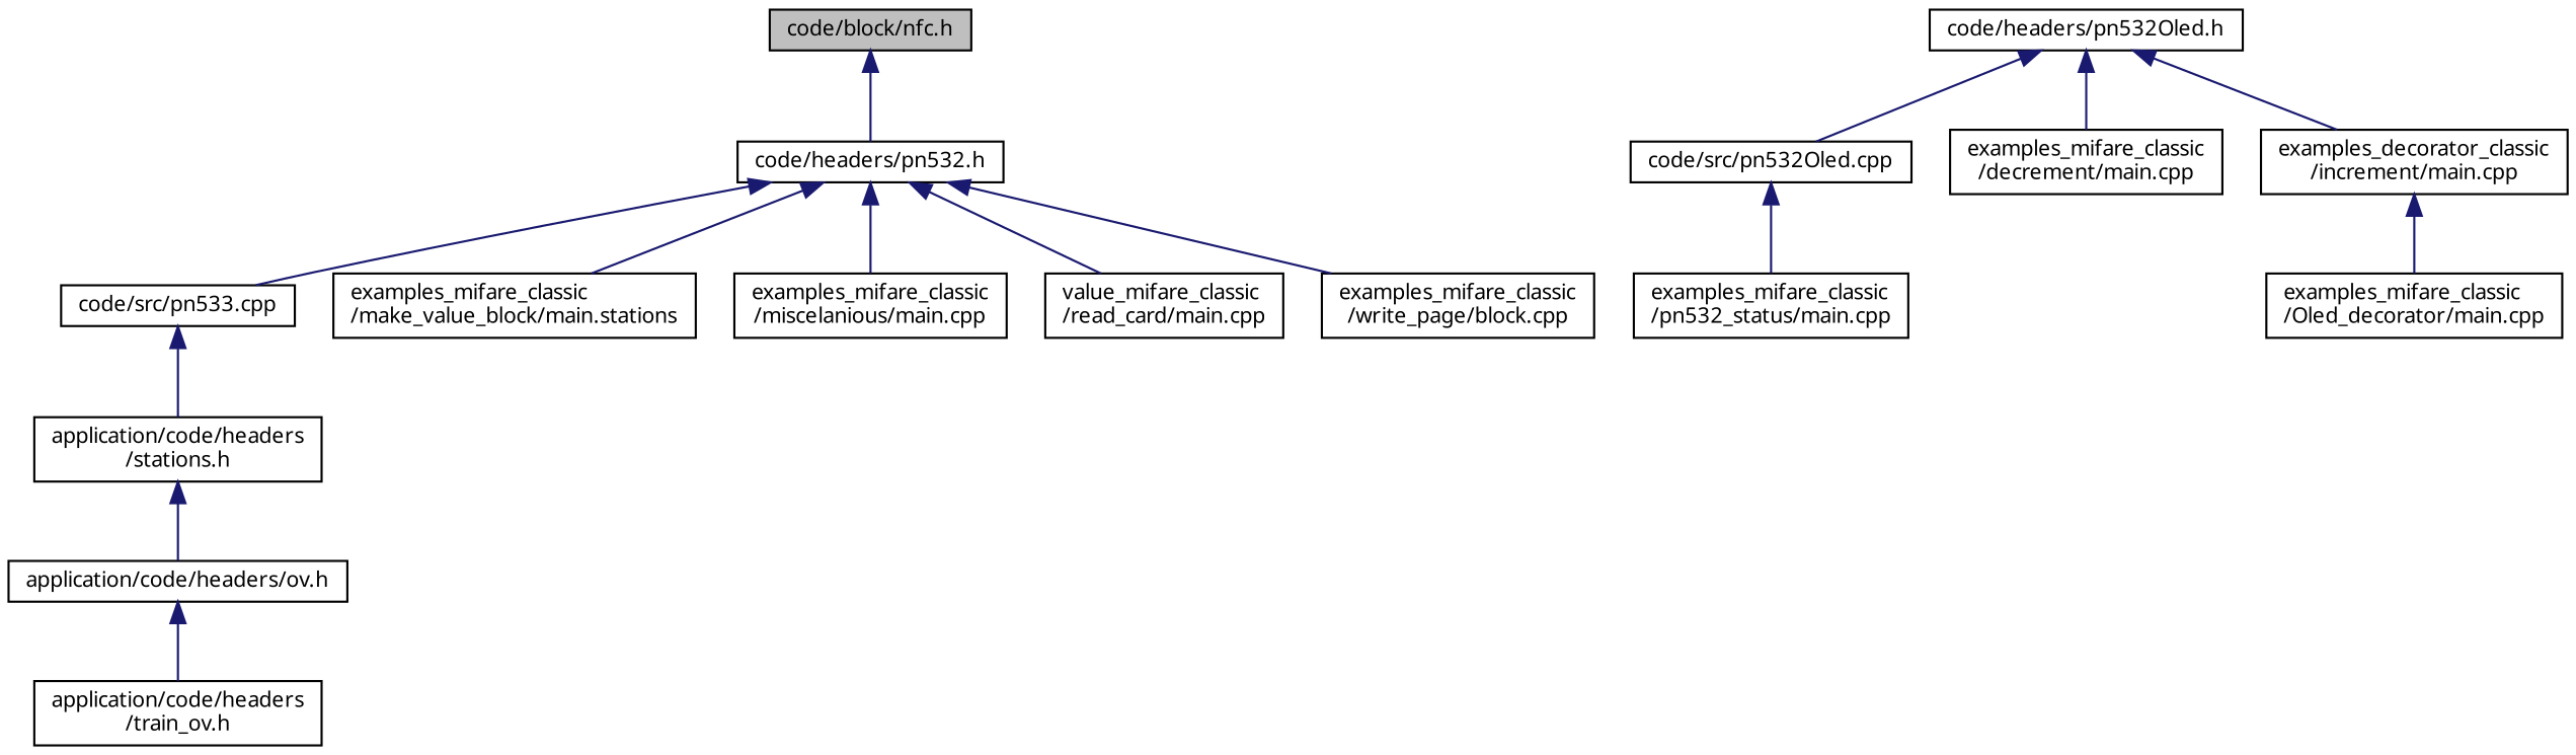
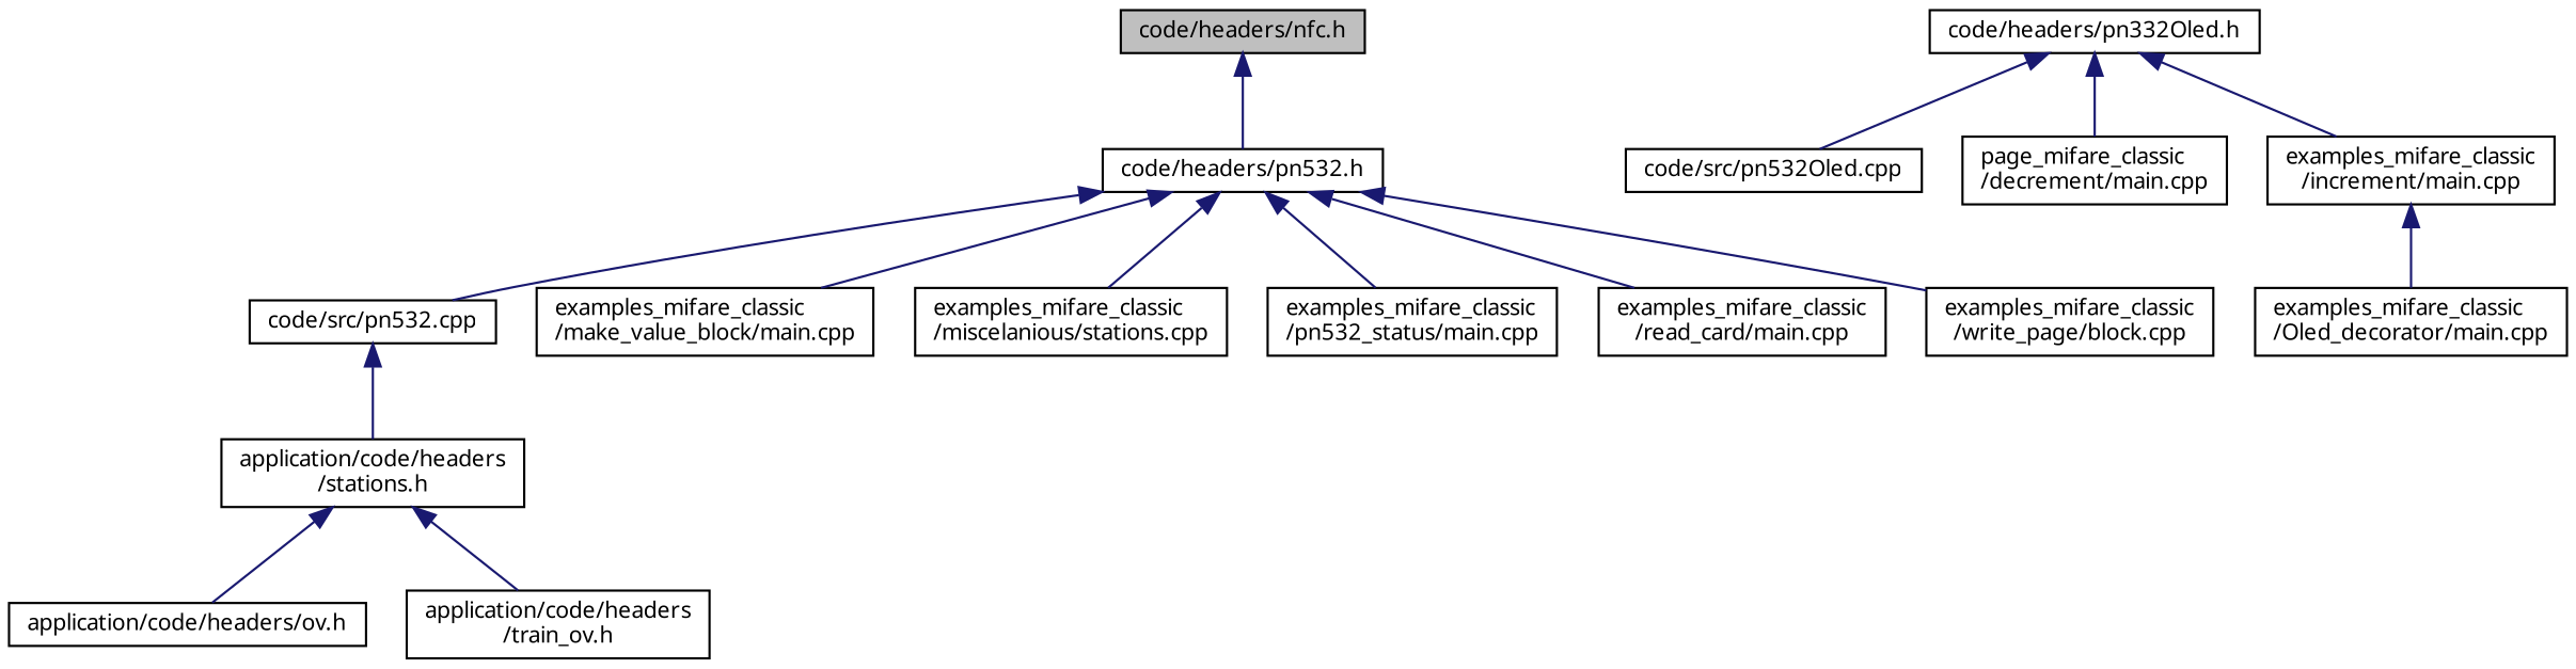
  digraph {
    fontname="Noto Sans"
    node [color=black fillcolor=white fontname="Noto Sans" fontsize=10 shape=record style=filled]
    edge [color=midnightblue dir=back fontname="Noto Sans" fontsize=10 labelfontname=Helvetica labelfontsize=10 style=solid]
-   n1 [fillcolor=grey75 fontcolor=black height=0.2 label="code/block/nfc.h" width=0.4]
+   n1 [fillcolor=grey75 fontcolor=black height=0.2 label="code/headers/nfc.h" width=0.4]
    n2 [height=0.2 label="code/headers/pn532.h" width=0.4]
-   n3 [height=0.2 label="code/src/pn533.cpp" width=0.4]
-   n4 [height=0.2 label="examples_mifare_classic\l/make_value_block/main.stations" width=0.4]
-   n5 [height=0.2 label="examples_mifare_classic\l/miscelanious/main.cpp" width=0.4]
+   n3 [height=0.2 label="code/src/pn532.cpp" width=0.4]
+   n4 [height=0.2 label="examples_mifare_classic\l/make_value_block/main.cpp" width=0.4]
+   n5 [height=0.2 label="examples_mifare_classic\l/miscelanious/stations.cpp" width=0.4]
    n6 [height=0.2 label="examples_mifare_classic\l/pn532_status/main.cpp" width=0.4]
-   n7 [height=0.2 label="value_mifare_classic\l/read_card/main.cpp" width=0.4]
+   n7 [height=0.2 label="examples_mifare_classic\l/read_card/main.cpp" width=0.4]
    n8 [height=0.2 label="examples_mifare_classic\l/write_page/block.cpp" width=0.4]
-   n9 [height=0.2 label="code/headers/pn532Oled.h" width=0.4]
+   n9 [height=0.2 label="code/headers/pn332Oled.h" width=0.4]
    n10 [height=0.2 label="code/src/pn532Oled.cpp" width=0.4]
-   n11 [height=0.2 label="examples_mifare_classic\l/decrement/main.cpp" width=0.4]
-   n12 [height=0.2 label="examples_decorator_classic\l/increment/main.cpp" width=0.4]
+   n11 [height=0.2 label="page_mifare_classic\l/decrement/main.cpp" width=0.4]
+   n12 [height=0.2 label="examples_mifare_classic\l/increment/main.cpp" width=0.4]
    n13 [height=0.2 label="application/code/headers\l/stations.h" width=0.4]
    n14 [height=0.2 label="application/code/headers/ov.h" width=0.4]
    n15 [height=0.2 label="examples_mifare_classic\l/Oled_decorator/main.cpp" width=0.4]
    n16 [height=0.2 label="application/code/headers\l/train_ov.h" width=0.4]
    n1 -> n2
    n2 -> n3
    n2 -> n4
    n2 -> n5
-   n10 -> n6
+   n2 -> n6
    n2 -> n7
    n2 -> n8
    n3 -> n13
    n9 -> n10
    n9 -> n11
    n9 -> n12
    n12 -> n15
    n13 -> n14
-   n14 -> n16
+   n13 -> n16
  }
